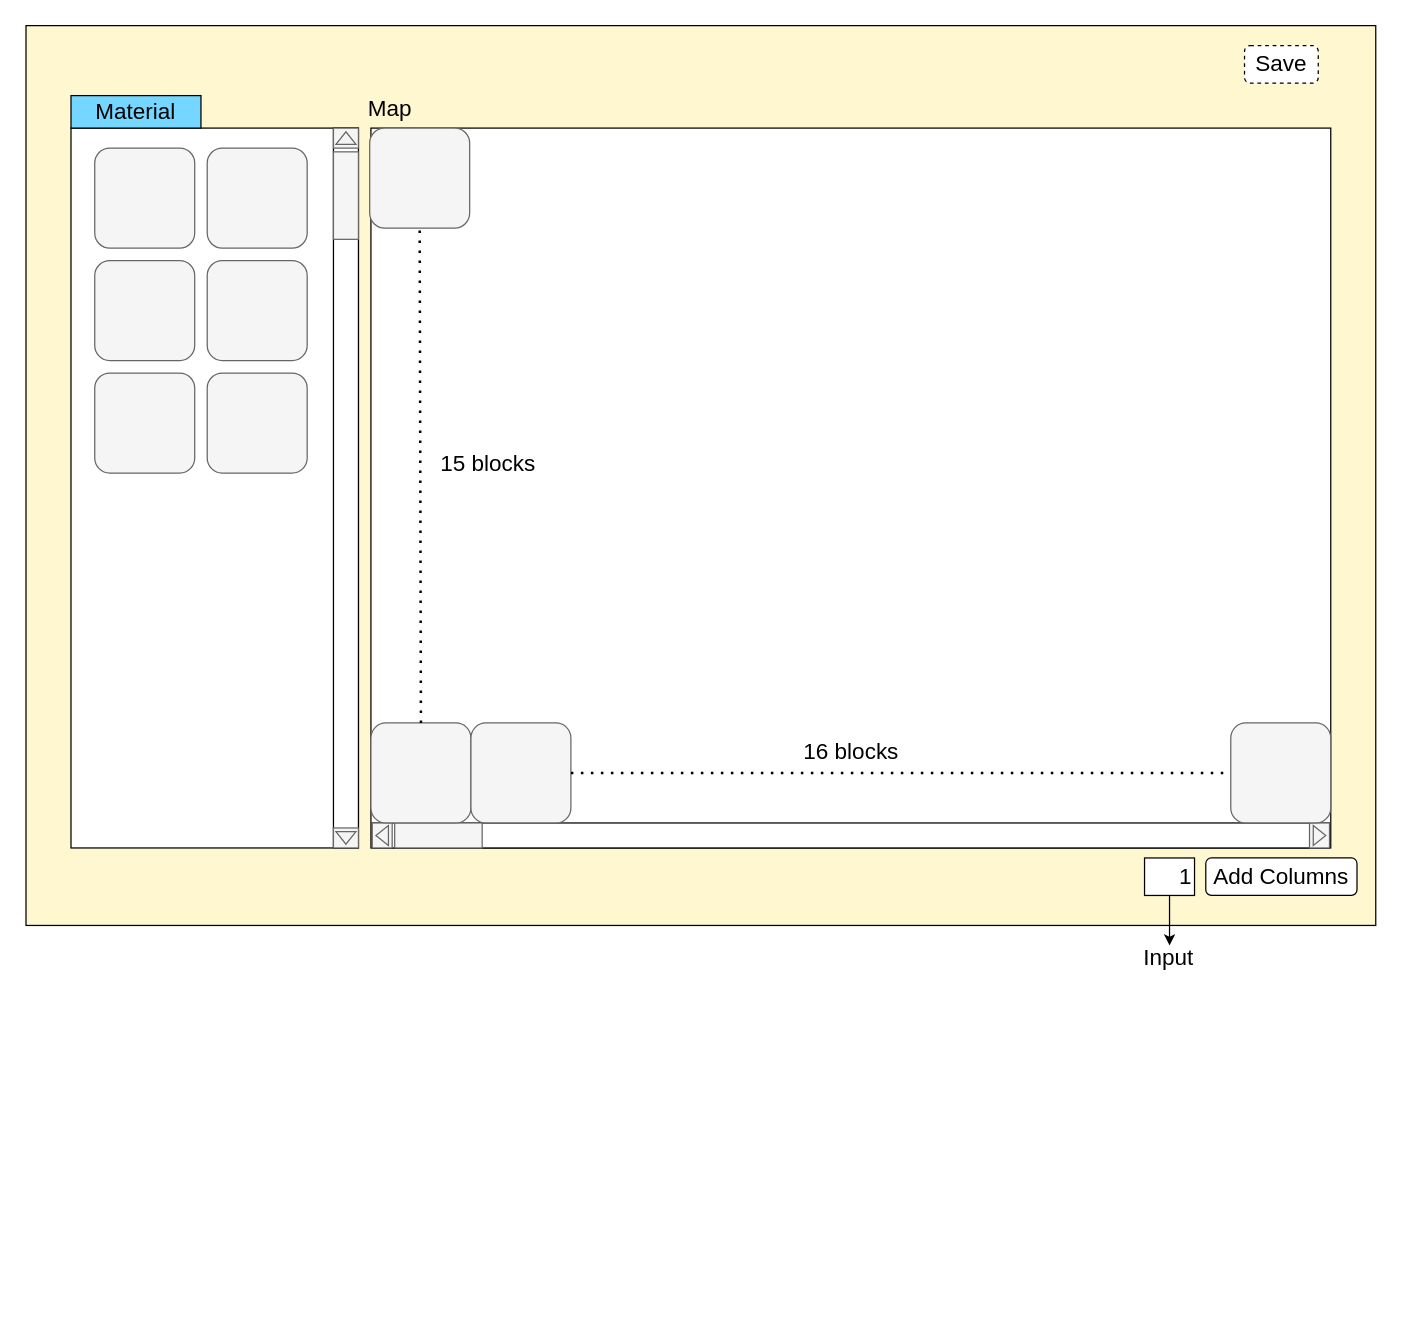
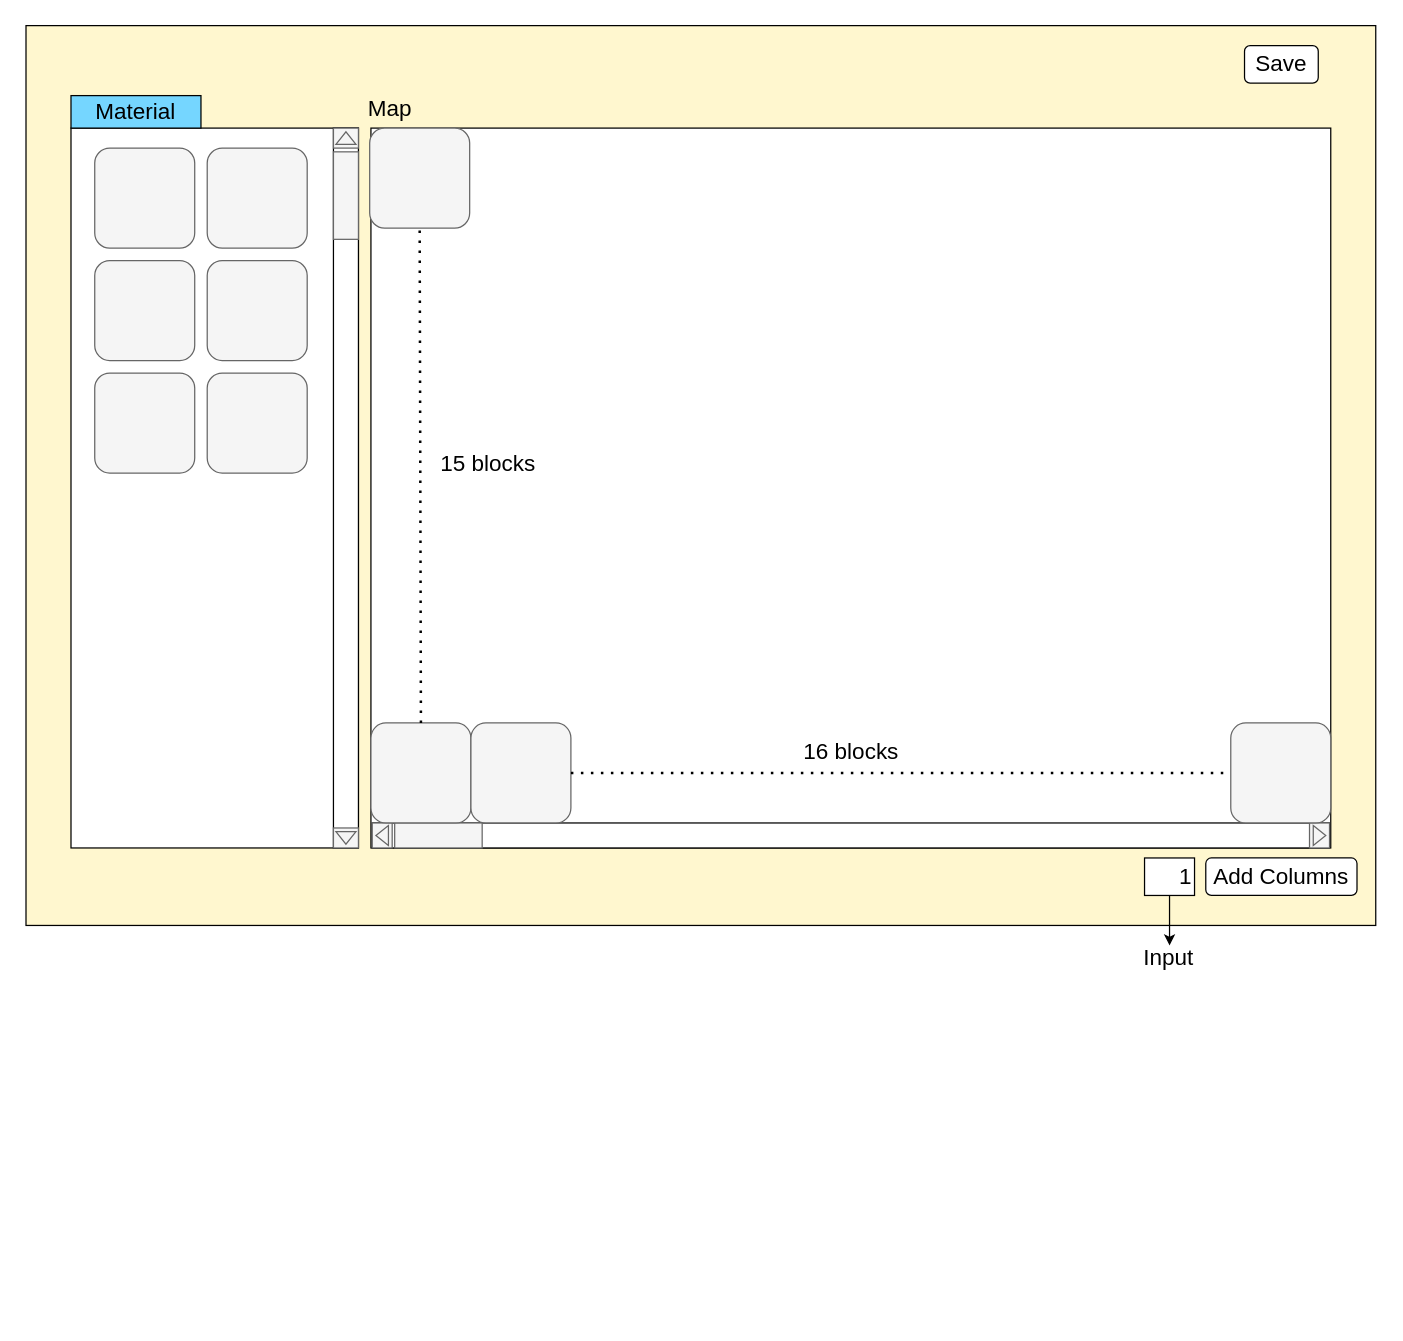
  <mxCell id="0" />
  <mxCell id="1" parent="0" />
  <mxCell id="2" value="" style="rounded=0;whiteSpace=wrap;html=1;fillColor=#FFF7CF;strokeColor=#000000;" vertex="1" parent="1"><mxGeometry x="20" y="20" width="1080" height="720" as="geometry" /></mxCell>
  <mxCell id="3" value="" style="rounded=0;whiteSpace=wrap;html=1;" vertex="1" parent="1"><mxGeometry x="56" y="102" width="230" height="576" as="geometry" /></mxCell>
  <mxCell id="4" value="" style="rounded=1;whiteSpace=wrap;html=1;fillColor=#f5f5f5;fontColor=#333333;strokeColor=#666666;fontSize=18;" vertex="1" parent="1"><mxGeometry x="75" y="118" width="80" height="80" as="geometry" /></mxCell>
  <mxCell id="5" value="" style="rounded=0;whiteSpace=wrap;html=1;" vertex="1" parent="1"><mxGeometry x="296" y="102" width="768" height="576" as="geometry" /></mxCell>
  <mxCell id="6" value="" style="rounded=1;whiteSpace=wrap;html=1;fillColor=#f5f5f5;fontColor=#333333;strokeColor=#666666;fontSize=18;" vertex="1" parent="1"><mxGeometry x="165" y="118" width="80" height="80" as="geometry" /></mxCell>
  <mxCell id="7" value="" style="rounded=1;whiteSpace=wrap;html=1;fillColor=#f5f5f5;fontColor=#333333;strokeColor=#666666;" vertex="1" parent="1"><mxGeometry x="75" y="208" width="80" height="80" as="geometry" /></mxCell>
  <mxCell id="8" value="" style="rounded=1;whiteSpace=wrap;html=1;fillColor=#f5f5f5;fontColor=#333333;strokeColor=#666666;" vertex="1" parent="1"><mxGeometry x="165" y="208" width="80" height="80" as="geometry" /></mxCell>
  <mxCell id="9" value="" style="rounded=1;whiteSpace=wrap;html=1;fillColor=#f5f5f5;fontColor=#333333;strokeColor=#666666;" vertex="1" parent="1"><mxGeometry x="75" y="298" width="80" height="80" as="geometry" /></mxCell>
  <mxCell id="10" value="" style="rounded=1;whiteSpace=wrap;html=1;fillColor=#f5f5f5;fontColor=#333333;strokeColor=#666666;" vertex="1" parent="1"><mxGeometry x="165" y="298" width="80" height="80" as="geometry" /></mxCell>
  <mxCell id="11" value="" style="rounded=0;whiteSpace=wrap;html=1;" vertex="1" parent="1"><mxGeometry x="266" y="102" width="20" height="576" as="geometry" /></mxCell>
  <mxCell id="12" value="" style="group;fontSize=18;" vertex="1" connectable="0" parent="1"><mxGeometry x="266" y="102" width="20" height="16" as="geometry" /></mxCell>
  <mxCell id="13" value="" style="rounded=0;whiteSpace=wrap;html=1;fillColor=#f5f5f5;fontColor=#333333;strokeColor=#666666;fontSize=18;" vertex="1" parent="12"><mxGeometry width="20" height="16" as="geometry" /></mxCell>
  <mxCell id="14" value="" style="triangle;whiteSpace=wrap;html=1;strokeColor=#666666;fillColor=#f5f5f5;rotation=-90;fontColor=#333333;fontSize=18;" vertex="1" parent="12"><mxGeometry x="5" width="10" height="16" as="geometry" /></mxCell>
  <mxCell id="15" value="" style="group;rotation=-180;" vertex="1" connectable="0" parent="1"><mxGeometry x="266" y="662" width="20" height="16" as="geometry" /></mxCell>
  <mxCell id="16" value="" style="rounded=0;whiteSpace=wrap;html=1;fillColor=#f5f5f5;fontColor=#333333;strokeColor=#666666;rotation=-180;" vertex="1" parent="15"><mxGeometry width="20" height="16" as="geometry" /></mxCell>
  <mxCell id="17" value="" style="triangle;whiteSpace=wrap;html=1;strokeColor=#666666;fillColor=#f5f5f5;rotation=-270;fontColor=#333333;" vertex="1" parent="15"><mxGeometry x="5" width="10" height="16" as="geometry" /></mxCell>
  <mxCell id="18" value="Map" style="text;html=1;align=center;verticalAlign=middle;resizable=0;points=[];autosize=1;strokeColor=none;fillColor=none;fontSize=18;" vertex="1" parent="1"><mxGeometry x="286" y="72" width="50" height="30" as="geometry" /></mxCell>
- <mxCell id="19" value="Save" style="rounded=1;whiteSpace=wrap;html=1;fontSize=18;dashed=1;" vertex="1" parent="1"><mxGeometry x="995" y="36" width="59" height="30" as="geometry" /></mxCell>
+ <mxCell id="19" value="Save" style="rounded=1;whiteSpace=wrap;html=1;fontSize=18;" vertex="1" parent="1"><mxGeometry x="995" y="36" width="59" height="30" as="geometry" /></mxCell>
  <mxCell id="20" value="&lt;font style=&quot;font-size: 18px;&quot;&gt;Add Columns&lt;/font&gt;" style="rounded=1;whiteSpace=wrap;html=1;" vertex="1" parent="1"><mxGeometry x="964" y="686" width="121" height="30" as="geometry" /></mxCell>
  <mxCell id="21" value="&lt;font style=&quot;font-size: 18px;&quot;&gt;1&lt;/font&gt;" style="rounded=0;whiteSpace=wrap;html=1;align=right;" vertex="1" parent="1"><mxGeometry x="915" y="686" width="40" height="30" as="geometry" /></mxCell>
  <mxCell id="22" value="" style="rounded=0;whiteSpace=wrap;html=1;rotation=-90;" vertex="1" parent="1"><mxGeometry x="670" y="285" width="20" height="766" as="geometry" /></mxCell>
  <mxCell id="23" value="" style="group;rotation=-90;" vertex="1" connectable="0" parent="1"><mxGeometry x="295" y="660" width="20" height="16" as="geometry" /></mxCell>
  <mxCell id="24" value="" style="rounded=0;whiteSpace=wrap;html=1;fillColor=#f5f5f5;fontColor=#333333;strokeColor=#666666;rotation=-90;" vertex="1" parent="23"><mxGeometry width="20" height="16" as="geometry" /></mxCell>
  <mxCell id="25" value="" style="triangle;whiteSpace=wrap;html=1;strokeColor=#666666;fillColor=#f5f5f5;rotation=-180;fontColor=#333333;" vertex="1" parent="23"><mxGeometry x="5" width="10" height="16" as="geometry" /></mxCell>
  <mxCell id="26" value="" style="group;rotation=-270;" vertex="1" connectable="0" parent="1"><mxGeometry x="1045" y="660" width="20" height="16" as="geometry" /></mxCell>
  <mxCell id="27" value="" style="rounded=0;whiteSpace=wrap;html=1;fillColor=#f5f5f5;fontColor=#333333;strokeColor=#666666;rotation=-270;" vertex="1" parent="26"><mxGeometry width="20" height="16" as="geometry" /></mxCell>
  <mxCell id="28" value="" style="triangle;whiteSpace=wrap;html=1;strokeColor=#666666;fillColor=#f5f5f5;rotation=-360;fontColor=#333333;" vertex="1" parent="26"><mxGeometry x="5" width="10" height="16" as="geometry" /></mxCell>
  <mxCell id="29" value="" style="rounded=0;whiteSpace=wrap;html=1;strokeColor=#666666;fillColor=#f5f5f5;fontColor=#333333;" vertex="1" parent="1"><mxGeometry x="315" y="658" width="70" height="20" as="geometry" /></mxCell>
  <mxCell id="30" value="" style="rounded=0;whiteSpace=wrap;html=1;strokeColor=#666666;fillColor=#f5f5f5;fontColor=#333333;rotation=-90;fontSize=18;" vertex="1" parent="1"><mxGeometry x="241" y="146" width="70" height="20" as="geometry" /></mxCell>
  <mxCell id="31" value="" style="endArrow=classic;html=1;rounded=0;" edge="1" parent="1" source="21"><mxGeometry width="50" height="50" relative="1" as="geometry"><mxPoint x="545" y="406" as="sourcePoint" /><mxPoint x="935" y="756" as="targetPoint" /></mxGeometry></mxCell>
  <mxCell id="32" value="&lt;font style=&quot;font-size: 18px;&quot;&gt;Input&lt;/font&gt;" style="text;html=1;align=center;verticalAlign=middle;resizable=0;points=[];autosize=1;strokeColor=none;fillColor=none;" vertex="1" parent="1"><mxGeometry x="904" y="756" width="60" height="20" as="geometry" /></mxCell>
  <mxCell id="33" value="Material" style="rounded=0;whiteSpace=wrap;html=1;fontSize=18;fillColor=#75D6FF;" vertex="1" parent="1"><mxGeometry x="56" y="76" width="104" height="26" as="geometry" /></mxCell>
  <mxCell id="34" value="" style="rounded=1;whiteSpace=wrap;html=1;fillColor=#f5f5f5;fontColor=#333333;strokeColor=#666666;fontSize=18;" vertex="1" parent="1"><mxGeometry x="296" y="578" width="80" height="80" as="geometry" /></mxCell>
  <mxCell id="35" value="" style="rounded=1;whiteSpace=wrap;html=1;fillColor=#f5f5f5;fontColor=#333333;strokeColor=#666666;fontSize=18;" vertex="1" parent="1"><mxGeometry x="376" y="578" width="80" height="80" as="geometry" /></mxCell>
  <mxCell id="36" value="15 blocks" style="text;html=1;strokeColor=none;fillColor=none;align=center;verticalAlign=middle;whiteSpace=wrap;rounded=0;fontSize=18;" vertex="1" parent="1"><mxGeometry x="345" y="356" width="90" height="30" as="geometry" /></mxCell>
  <mxCell id="37" value="" style="endArrow=none;dashed=1;html=1;dashPattern=1 3;strokeWidth=2;rounded=0;fontSize=18;exitX=1;exitY=0.5;exitDx=0;exitDy=0;entryX=0;entryY=0.5;entryDx=0;entryDy=0;" edge="1" parent="1" source="35" target="38"><mxGeometry width="50" height="50" relative="1" as="geometry"><mxPoint x="483" y="621" as="sourcePoint" /><mxPoint x="951" y="620" as="targetPoint" /></mxGeometry></mxCell>
  <mxCell id="38" value="" style="rounded=1;whiteSpace=wrap;html=1;fillColor=#f5f5f5;fontColor=#333333;strokeColor=#666666;fontSize=18;" vertex="1" parent="1"><mxGeometry x="984" y="578" width="80" height="80" as="geometry" /></mxCell>
  <mxCell id="39" value="16 blocks" style="text;html=1;align=center;verticalAlign=middle;resizable=0;points=[];autosize=1;strokeColor=none;fillColor=none;fontSize=18;" vertex="1" parent="1"><mxGeometry x="635" y="586" width="90" height="30" as="geometry" /></mxCell>
  <mxCell id="40" value="" style="rounded=1;whiteSpace=wrap;html=1;fillColor=#f5f5f5;fontColor=#333333;strokeColor=#666666;fontSize=18;" vertex="1" parent="1"><mxGeometry x="295" y="102" width="80" height="80" as="geometry" /></mxCell>
  <mxCell id="41" value="" style="endArrow=none;dashed=1;html=1;dashPattern=1 3;strokeWidth=2;rounded=0;fontSize=18;entryX=0.5;entryY=1;entryDx=0;entryDy=0;exitX=0.5;exitY=0;exitDx=0;exitDy=0;" edge="1" parent="1" source="34" target="40"><mxGeometry width="50" height="50" relative="1" as="geometry"><mxPoint x="595" y="446" as="sourcePoint" /><mxPoint x="645" y="396" as="targetPoint" /></mxGeometry></mxCell>
